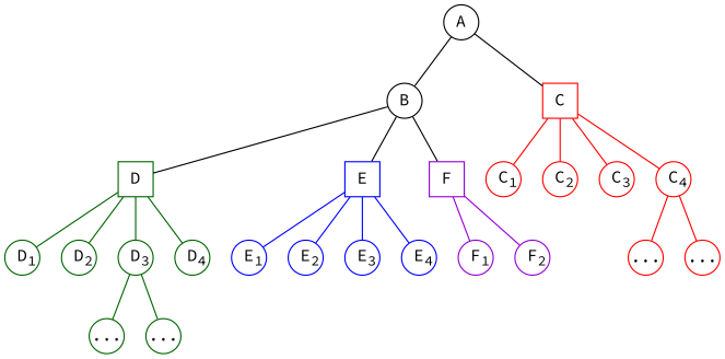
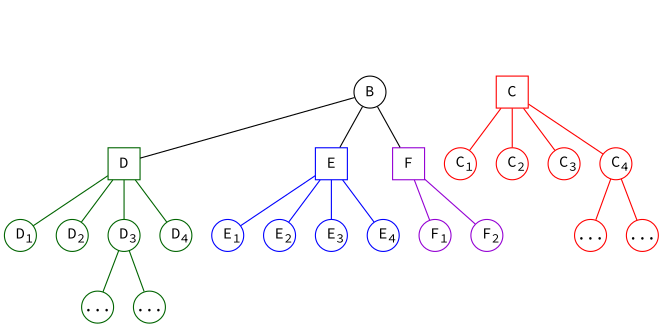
  graph {
    fontname="Source Code Pro"
    node [fixedsize=true shape=circle fontname="Source Code Pro" color=red]
    edge [fontname="Source Code Pro" color=red]
-   A [height=.4 width=.4 color=""]
    B [height=.4 width=.4 color=""]
    C [height=.4 shape=square width=.4]
    D [color=darkgreen height=.4 shape=square width=.4]
    E [color=blue height=.4 shape=square width=.4]
    F [color=darkviolet height=.4 shape=square width=.4]
    n7 [height=.4 label=<<SUP> </SUP>C<SUB>1</SUB>> width=.4]
    n8 [height=.4 label=<<SUP> </SUP>C<SUB>2</SUB>> width=.4]
    n9 [height=.4 label=<<SUP> </SUP>C<SUB>3</SUB>> width=.4]
    n10 [height=.4 label=<<SUP> </SUP>C<SUB>4</SUB>> width=.4]
    n11 [color=darkgreen height=.4 label=<<SUP> </SUP>D<SUB>1</SUB>> width=.4]
    n12 [color=darkgreen height=.4 label=<<SUP> </SUP>D<SUB>2</SUB>> width=.4]
    n13 [color=darkgreen height=.4 label=<<SUP> </SUP>D<SUB>3</SUB>> width=.4]
    n14 [color=darkgreen height=.4 label=<<SUP> </SUP>D<SUB>4</SUB>> width=.4]
    n15 [color=blue height=.4 label=<<SUP> </SUP>E<SUB>1</SUB>> width=.4]
    n16 [color=blue height=.4 label=<<SUP> </SUP>E<SUB>2</SUB>> width=.4]
    n17 [color=blue height=.4 label=<<SUP> </SUP>E<SUB>3</SUB>> width=.4]
    n18 [color=blue height=.4 label=<<SUP> </SUP>E<SUB>4</SUB>> width=.4]
    n19 [color=darkviolet height=.4 label=<<SUP> </SUP>F<SUB>1</SUB>> width=.4]
    n20 [color=darkviolet height=.4 label=<<SUP> </SUP>F<SUB>2</SUB>> width=.4]
    n21 [height=.4 label=<...> width=.4]
    n22 [height=.4 label=<...> width=.4]
    n23 [color=darkgreen height=.4 label=<...> width=.4]
    n24 [color=darkgreen height=.4 label=<...> width=.4]
-   A -- B [color=""]
-   A -- C [color=""]
    B -- D [color=""]
    B -- E [color=""]
    B -- F [color=""]
    C -- n7
    C -- n8
    C -- n9
    C -- n10
    D -- n11 [color=darkgreen]
    D -- n12 [color=darkgreen]
    D -- n13 [color=darkgreen]
    D -- n14 [color=darkgreen]
    E -- n15 [color=blue]
    E -- n16 [color=blue]
    E -- n17 [color=blue]
    E -- n18 [color=blue]
    F -- n19 [color=darkviolet]
    F -- n20 [color=darkviolet]
    n10 -- n21
    n10 -- n22
    n13 -- n23 [color=darkgreen]
    n13 -- n24 [color=darkgreen]
  }
